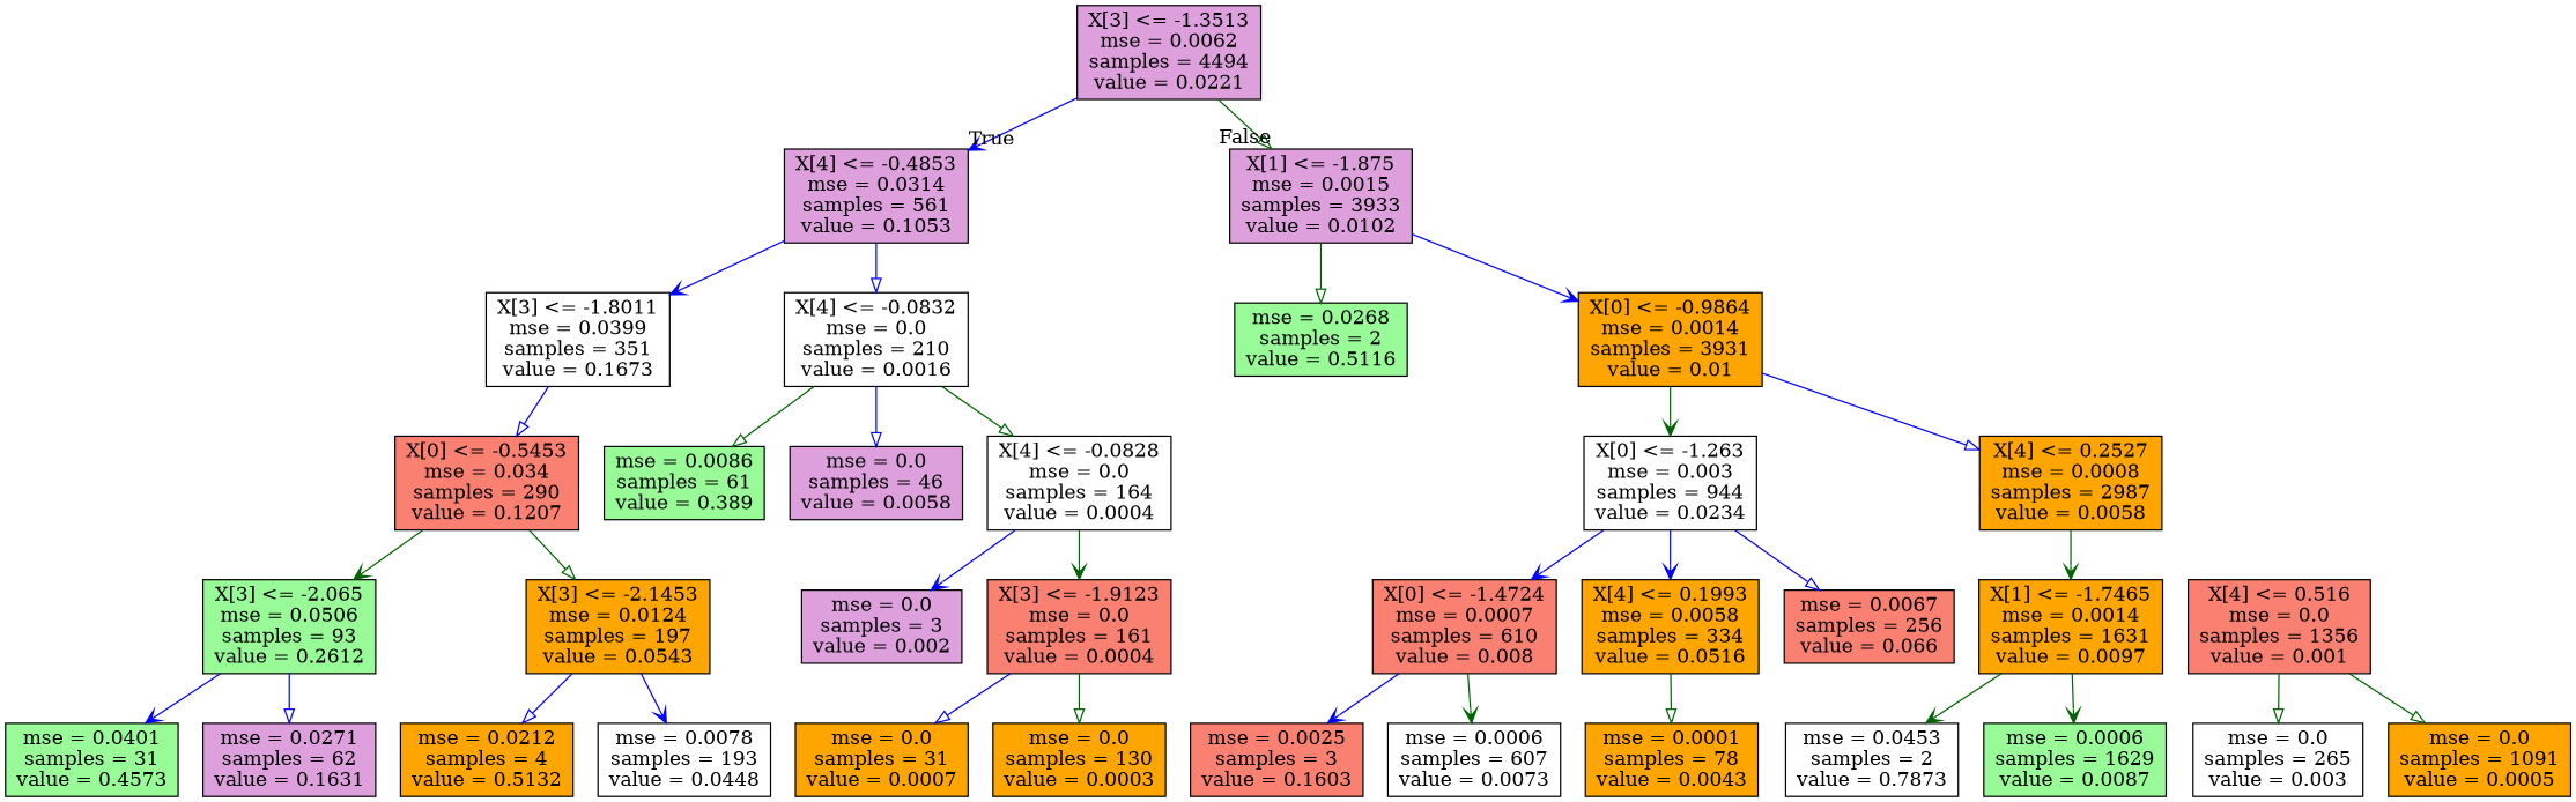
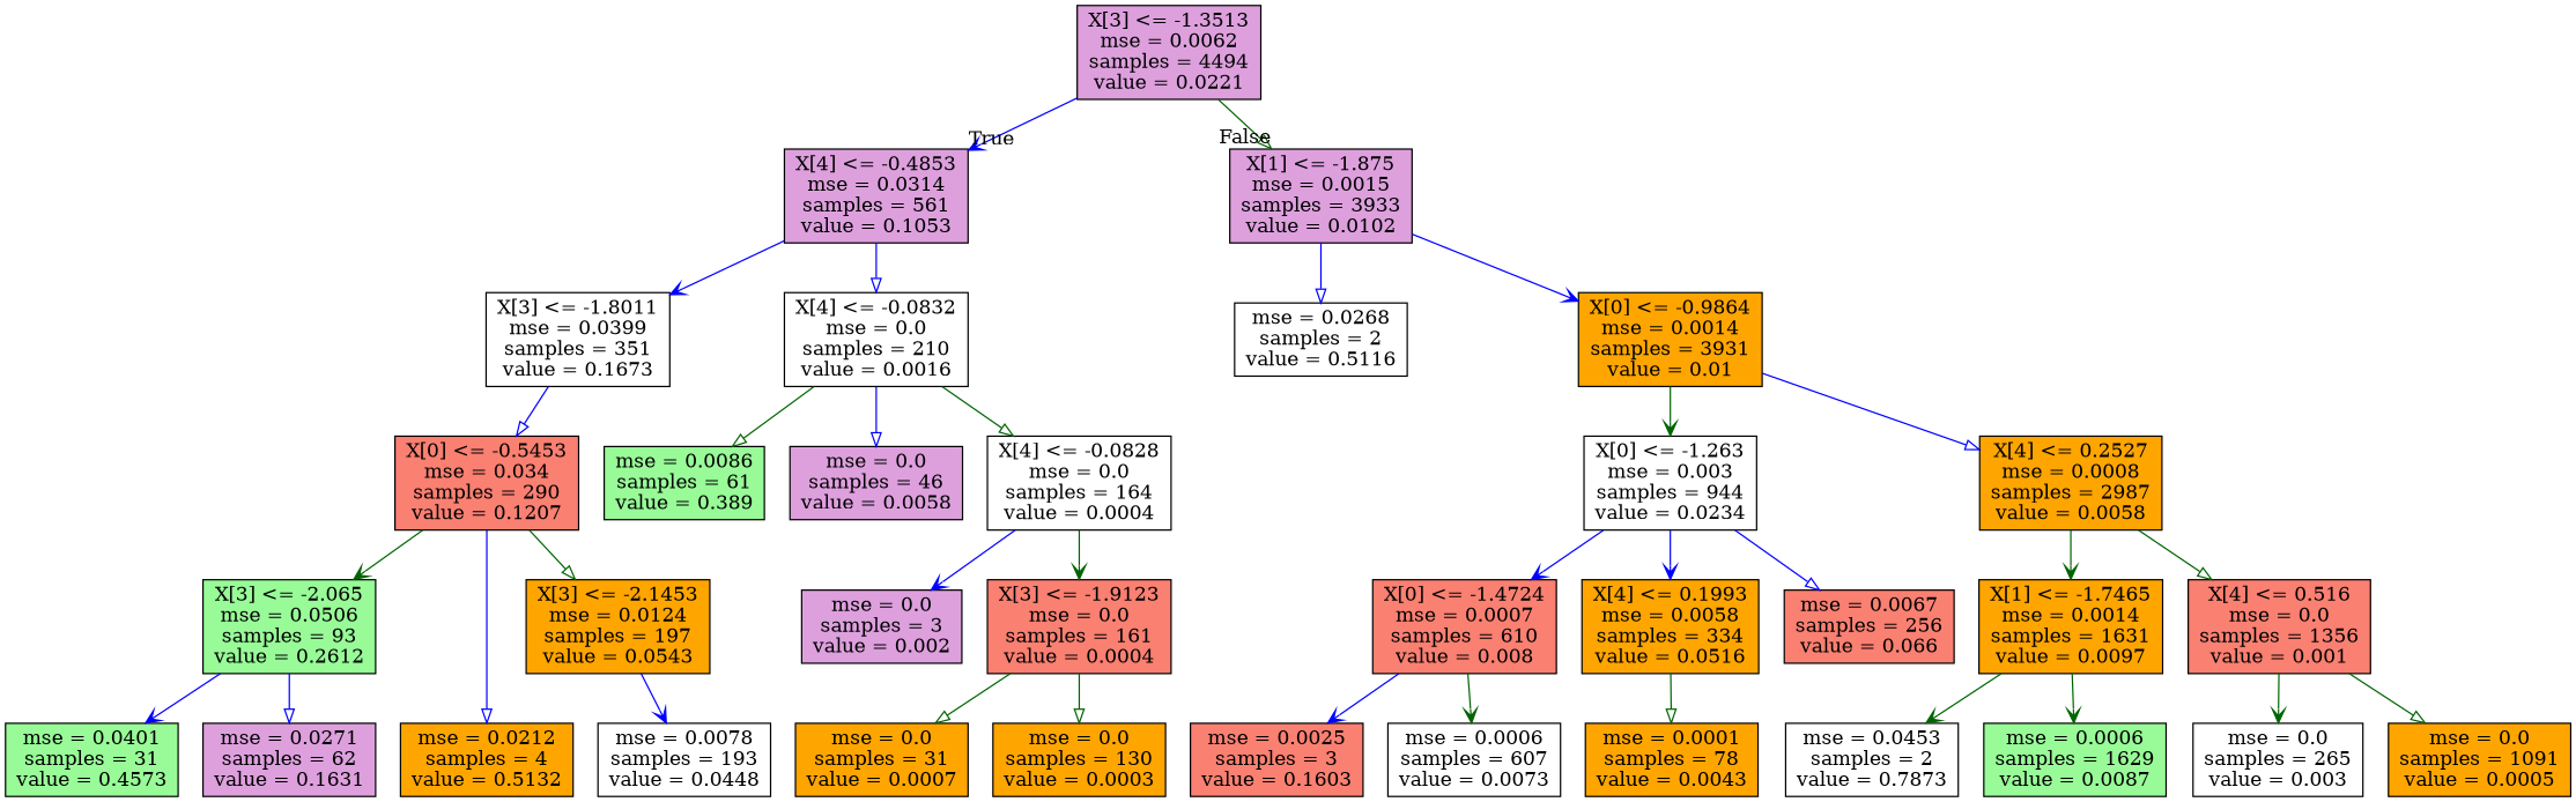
  digraph {
    node [fillcolor=orange shape=box style=filled]
    edge [arrowhead=vee color=blue]
    n1 [fillcolor=plum label="X[3] <= -1.3513\nmse = 0.0062\nsamples = 4494\nvalue = 0.0221"]
    n2 [fillcolor=plum label="X[4] <= -0.4853\nmse = 0.0314\nsamples = 561\nvalue = 0.1053"]
    n3 [fillcolor=plum label="X[1] <= -1.875\nmse = 0.0015\nsamples = 3933\nvalue = 0.0102"]
    n4 [fillcolor=white label="X[3] <= -1.8011\nmse = 0.0399\nsamples = 351\nvalue = 0.1673"]
    n5 [fillcolor=white label="X[4] <= -0.0832\nmse = 0.0\nsamples = 210\nvalue = 0.0016"]
-   n6 [fillcolor=palegreen label="mse = 0.0268\nsamples = 2\nvalue = 0.5116"]
+   n6 [fillcolor=white label="mse = 0.0268\nsamples = 2\nvalue = 0.5116"]
    n7 [label="X[0] <= -0.9864\nmse = 0.0014\nsamples = 3931\nvalue = 0.01"]
    n8 [fillcolor=salmon label="X[0] <= -0.5453\nmse = 0.034\nsamples = 290\nvalue = 0.1207"]
    n9 [fillcolor=palegreen label="mse = 0.0086\nsamples = 61\nvalue = 0.389"]
    n10 [fillcolor=plum label="mse = 0.0\nsamples = 46\nvalue = 0.0058"]
    n11 [fillcolor=white label="X[4] <= -0.0828\nmse = 0.0\nsamples = 164\nvalue = 0.0004"]
    n12 [fillcolor=palegreen label="X[3] <= -2.065\nmse = 0.0506\nsamples = 93\nvalue = 0.2612"]
    n13 [label="X[3] <= -2.1453\nmse = 0.0124\nsamples = 197\nvalue = 0.0543"]
    n14 [fillcolor=palegreen label="mse = 0.0401\nsamples = 31\nvalue = 0.4573"]
    n15 [fillcolor=plum label="mse = 0.0271\nsamples = 62\nvalue = 0.1631"]
    n16 [label="mse = 0.0212\nsamples = 4\nvalue = 0.5132"]
    n17 [fillcolor=white label="mse = 0.0078\nsamples = 193\nvalue = 0.0448"]
    n18 [fillcolor=plum label="mse = 0.0\nsamples = 3\nvalue = 0.002"]
    n19 [fillcolor=salmon label="X[3] <= -1.9123\nmse = 0.0\nsamples = 161\nvalue = 0.0004"]
    n20 [label="mse = 0.0\nsamples = 31\nvalue = 0.0007"]
    n21 [label="mse = 0.0\nsamples = 130\nvalue = 0.0003"]
    n22 [fillcolor=white label="X[0] <= -1.263\nmse = 0.003\nsamples = 944\nvalue = 0.0234"]
    n23 [label="X[4] <= 0.2527\nmse = 0.0008\nsamples = 2987\nvalue = 0.0058"]
    n24 [fillcolor=salmon label="X[0] <= -1.4724\nmse = 0.0007\nsamples = 610\nvalue = 0.008"]
    n25 [label="X[4] <= 0.1993\nmse = 0.0058\nsamples = 334\nvalue = 0.0516"]
    n26 [fillcolor=salmon label="mse = 0.0067\nsamples = 256\nvalue = 0.066"]
    n27 [label="X[1] <= -1.7465\nmse = 0.0014\nsamples = 1631\nvalue = 0.0097"]
    n28 [fillcolor=salmon label="X[4] <= 0.516\nmse = 0.0\nsamples = 1356\nvalue = 0.001"]
    n29 [fillcolor=salmon label="mse = 0.0025\nsamples = 3\nvalue = 0.1603"]
    n30 [fillcolor=white label="mse = 0.0006\nsamples = 607\nvalue = 0.0073"]
    n31 [label="mse = 0.0001\nsamples = 78\nvalue = 0.0043"]
    n32 [fillcolor=white label="mse = 0.0453\nsamples = 2\nvalue = 0.7873"]
    n33 [fillcolor=palegreen label="mse = 0.0006\nsamples = 1629\nvalue = 0.0087"]
    n34 [fillcolor=white label="mse = 0.0\nsamples = 265\nvalue = 0.003"]
    n35 [label="mse = 0.0\nsamples = 1091\nvalue = 0.0005"]
    n1 -> n2 [headlabel=True labelangle=45 labeldistance=2.5]
    n1 -> n3 [arrowhead=onormal color=darkgreen headlabel=False labelangle=-45 labeldistance=2.5]
    n2 -> n4
    n2 -> n5 [arrowhead=onormal]
-   n3 -> n6 [arrowhead=onormal color=darkgreen]
+   n3 -> n6 [arrowhead=onormal]
    n3 -> n7
    n4 -> n8 [arrowhead=onormal]
    n5 -> n9 [arrowhead=onormal color=darkgreen]
    n5 -> n10 [arrowhead=onormal]
    n5 -> n11 [arrowhead=onormal color=darkgreen]
    n7 -> n22 [color=darkgreen]
    n7 -> n23 [arrowhead=onormal]
    n8 -> n12 [color=darkgreen]
    n8 -> n13 [arrowhead=onormal color=darkgreen]
    n11 -> n18
    n11 -> n19 [color=darkgreen]
    n12 -> n14
    n12 -> n15 [arrowhead=onormal]
-   n13 -> n16 [arrowhead=onormal]
+   n8 -> n16 [arrowhead=onormal]
    n13 -> n17
-   n19 -> n20 [arrowhead=onormal]
+   n19 -> n20 [arrowhead=onormal color=darkgreen]
    n19 -> n21 [arrowhead=onormal color=darkgreen]
    n22 -> n24
    n22 -> n25
    n22 -> n26 [arrowhead=onormal]
    n23 -> n27 [color=darkgreen]
+   n23 -> n28 [arrowhead=onormal color=darkgreen]
    n24 -> n29
    n24 -> n30 [color=darkgreen]
    n25 -> n31 [arrowhead=onormal color=darkgreen]
    n27 -> n32 [color=darkgreen]
    n27 -> n33 [color=darkgreen]
-   n28 -> n34 [arrowhead=onormal color=darkgreen]
+   n28 -> n34 [color=darkgreen]
    n28 -> n35 [arrowhead=onormal color=darkgreen]
  }
